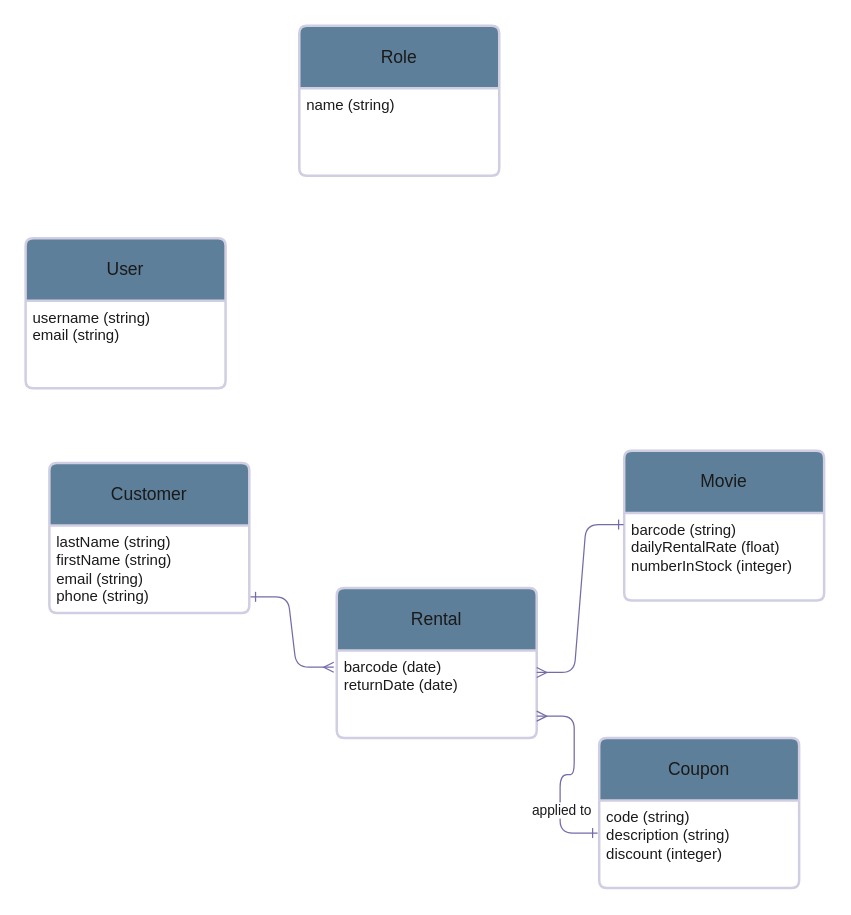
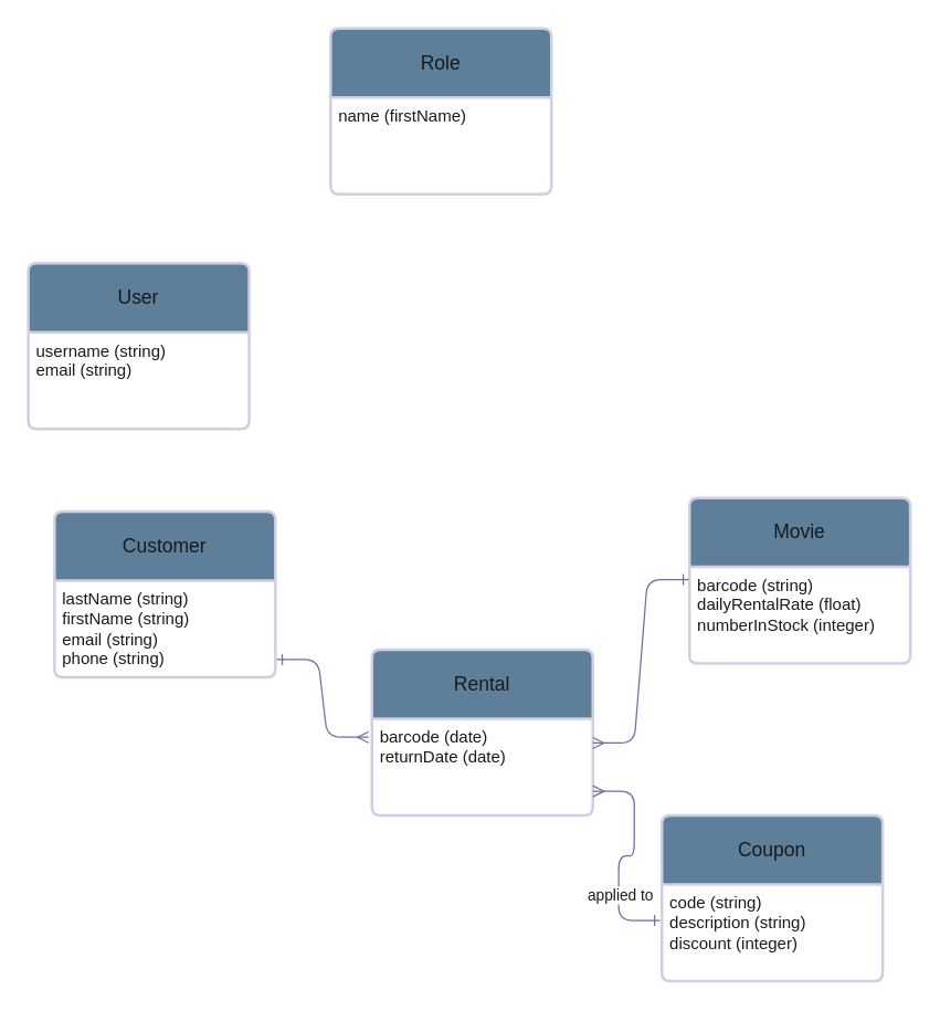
  <mxCell id="0" />
  <mxCell id="1" parent="0" />
  <mxCell id="2" value="User" style="swimlane;childLayout=stackLayout;horizontal=1;startSize=50;horizontalStack=0;rounded=1;fontSize=14;fontStyle=0;strokeWidth=2;resizeParent=0;resizeLast=1;shadow=0;dashed=0;align=center;arcSize=4;whiteSpace=wrap;html=1;labelBackgroundColor=none;fillColor=#5D7F99;strokeColor=#D0CEE2;fontColor=#1A1A1A;" vertex="1" parent="1"><mxGeometry x="20" y="190" width="160" height="120" as="geometry" /></mxCell>
  <mxCell id="3" value="username (string)&lt;div&gt;email (string)&lt;/div&gt;" style="align=left;strokeColor=none;fillColor=none;spacingLeft=4;fontSize=12;verticalAlign=top;resizable=0;rotatable=0;part=1;html=1;labelBackgroundColor=none;fontColor=#1A1A1A;" vertex="1" parent="2"><mxGeometry y="50" width="160" height="70" as="geometry" /></mxCell>
  <mxCell id="4" value="Movie" style="swimlane;childLayout=stackLayout;horizontal=1;startSize=50;horizontalStack=0;rounded=1;fontSize=14;fontStyle=0;strokeWidth=2;resizeParent=0;resizeLast=1;shadow=0;dashed=0;align=center;arcSize=4;whiteSpace=wrap;html=1;labelBackgroundColor=none;fillColor=#5D7F99;strokeColor=#D0CEE2;fontColor=#1A1A1A;" vertex="1" parent="1"><mxGeometry x="499" y="360" width="160" height="120" as="geometry" /></mxCell>
  <mxCell id="5" value="&lt;div&gt;barcode (string)&lt;/div&gt;&lt;div&gt;dailyRentalRate (float)&lt;/div&gt;&lt;div&gt;numberInStock (integer)&lt;/div&gt;" style="align=left;strokeColor=none;fillColor=none;spacingLeft=4;fontSize=12;verticalAlign=top;resizable=0;rotatable=0;part=1;html=1;labelBackgroundColor=none;fontColor=#1A1A1A;" vertex="1" parent="4"><mxGeometry y="50" width="160" height="70" as="geometry" /></mxCell>
  <mxCell id="6" value="Customer" style="swimlane;childLayout=stackLayout;horizontal=1;startSize=50;horizontalStack=0;rounded=1;fontSize=14;fontStyle=0;strokeWidth=2;resizeParent=0;resizeLast=1;shadow=0;dashed=0;align=center;arcSize=4;whiteSpace=wrap;html=1;labelBackgroundColor=none;fillColor=#5D7F99;strokeColor=#D0CEE2;fontColor=#1A1A1A;" vertex="1" parent="1"><mxGeometry x="39" y="370" width="160" height="120" as="geometry" /></mxCell>
  <mxCell id="7" value="lastName (string)&lt;div&gt;firstName (string)&lt;/div&gt;&lt;div&gt;email (string)&lt;/div&gt;&lt;div&gt;phone (string)&lt;/div&gt;" style="align=left;strokeColor=none;fillColor=none;spacingLeft=4;fontSize=12;verticalAlign=top;resizable=0;rotatable=0;part=1;html=1;labelBackgroundColor=none;fontColor=#1A1A1A;" vertex="1" parent="6"><mxGeometry y="50" width="160" height="70" as="geometry" /></mxCell>
  <mxCell id="8" value="Rental" style="swimlane;childLayout=stackLayout;horizontal=1;startSize=50;horizontalStack=0;rounded=1;fontSize=14;fontStyle=0;strokeWidth=2;resizeParent=0;resizeLast=1;shadow=0;dashed=0;align=center;arcSize=4;whiteSpace=wrap;html=1;strokeColor=#D0CEE2;fontColor=#1A1A1A;fillColor=#5D7F99;" vertex="1" parent="1"><mxGeometry x="269" y="470" width="160" height="120" as="geometry" /></mxCell>
  <mxCell id="9" value="barcode (date)&lt;div&gt;returnDate (date)&lt;/div&gt;" style="align=left;strokeColor=none;fillColor=none;spacingLeft=4;fontSize=12;verticalAlign=top;resizable=0;rotatable=0;part=1;html=1;fontColor=#1A1A1A;" vertex="1" parent="8"><mxGeometry y="50" width="160" height="70" as="geometry" /></mxCell>
  <mxCell id="10" value="" style="edgeStyle=entityRelationEdgeStyle;fontSize=12;html=1;endArrow=ERmany;startArrow=ERone;rounded=1;strokeColor=#736CA8;fontColor=#1A1A1A;entryX=-0.015;entryY=0.19;entryDx=0;entryDy=0;entryPerimeter=0;curved=0;startFill=0;" edge="1" parent="1" target="9"><mxGeometry width="100" height="100" relative="1" as="geometry"><mxPoint x="200" y="477" as="sourcePoint" /><mxPoint x="397" y="501" as="targetPoint" /></mxGeometry></mxCell>
  <mxCell id="11" value="" style="edgeStyle=entityRelationEdgeStyle;fontSize=12;html=1;endArrow=ERone;startArrow=ERmany;rounded=1;strokeColor=#736CA8;fontColor=#1A1A1A;entryX=-0.003;entryY=0.131;entryDx=0;entryDy=0;entryPerimeter=0;curved=0;endFill=0;exitX=1;exitY=0.25;exitDx=0;exitDy=0;" edge="1" parent="1" source="9" target="5"><mxGeometry width="100" height="100" relative="1" as="geometry"><mxPoint x="499" y="456" as="sourcePoint" /><mxPoint x="237" y="683" as="targetPoint" /></mxGeometry></mxCell>
  <mxCell id="12" value="Coupon" style="swimlane;childLayout=stackLayout;horizontal=1;startSize=50;horizontalStack=0;rounded=1;fontSize=14;fontStyle=0;strokeWidth=2;resizeParent=0;resizeLast=1;shadow=0;dashed=0;align=center;arcSize=4;whiteSpace=wrap;html=1;strokeColor=#D0CEE2;fontColor=#1A1A1A;fillColor=#5D7F99;" vertex="1" parent="1"><mxGeometry x="479" y="590" width="160" height="120" as="geometry" /></mxCell>
  <mxCell id="13" value="code (string)&lt;div&gt;description (string)&lt;/div&gt;&lt;div&gt;discount (integer)&lt;/div&gt;" style="align=left;strokeColor=none;fillColor=none;spacingLeft=4;fontSize=12;verticalAlign=top;resizable=0;rotatable=0;part=1;html=1;fontColor=#1A1A1A;" vertex="1" parent="12"><mxGeometry y="50" width="160" height="70" as="geometry" /></mxCell>
  <mxCell id="14" value="" style="edgeStyle=entityRelationEdgeStyle;fontSize=12;html=1;endArrow=ERmany;startArrow=ERone;rounded=1;strokeColor=#736CA8;fontColor=#1A1A1A;entryX=1;entryY=0.75;entryDx=0;entryDy=0;exitX=-0.008;exitY=0.372;exitDx=0;exitDy=0;curved=0;exitPerimeter=0;endFill=0;startFill=0;" edge="1" parent="1" source="13" target="9"><mxGeometry width="100" height="100" relative="1" as="geometry"><mxPoint x="139" y="460" as="sourcePoint" /><mxPoint x="239" y="360" as="targetPoint" /></mxGeometry></mxCell>
  <mxCell id="15" value="applied to" style="edgeLabel;html=1;align=center;verticalAlign=middle;resizable=0;points=[];strokeColor=#D0CEE2;fontColor=#1A1A1A;fillColor=#5D7F99;" vertex="1" connectable="0" parent="14"><mxGeometry x="-0.405" y="-1" relative="1" as="geometry"><mxPoint as="offset" /></mxGeometry></mxCell>
  <mxCell id="16" value="Role" style="swimlane;childLayout=stackLayout;horizontal=1;startSize=50;horizontalStack=0;rounded=1;fontSize=14;fontStyle=0;strokeWidth=2;resizeParent=0;resizeLast=1;shadow=0;dashed=0;align=center;arcSize=4;whiteSpace=wrap;html=1;strokeColor=#D0CEE2;fontColor=#1A1A1A;fillColor=#5D7F99;" vertex="1" parent="1"><mxGeometry x="239" width="160" height="120" as="geometry" y="20" /></mxCell>
- <mxCell id="17" value="name (string)" style="align=left;strokeColor=none;fillColor=none;spacingLeft=4;fontSize=12;verticalAlign=top;resizable=0;rotatable=0;part=1;html=1;fontColor=#1A1A1A;" vertex="1" parent="16"><mxGeometry y="50" width="160" height="70" as="geometry" /></mxCell>
+ <mxCell id="17" value="name (firstName)" style="align=left;strokeColor=none;fillColor=none;spacingLeft=4;fontSize=12;verticalAlign=top;resizable=0;rotatable=0;part=1;html=1;fontColor=#1A1A1A;" vertex="1" parent="16"><mxGeometry y="50" width="160" height="70" as="geometry" /></mxCell>
